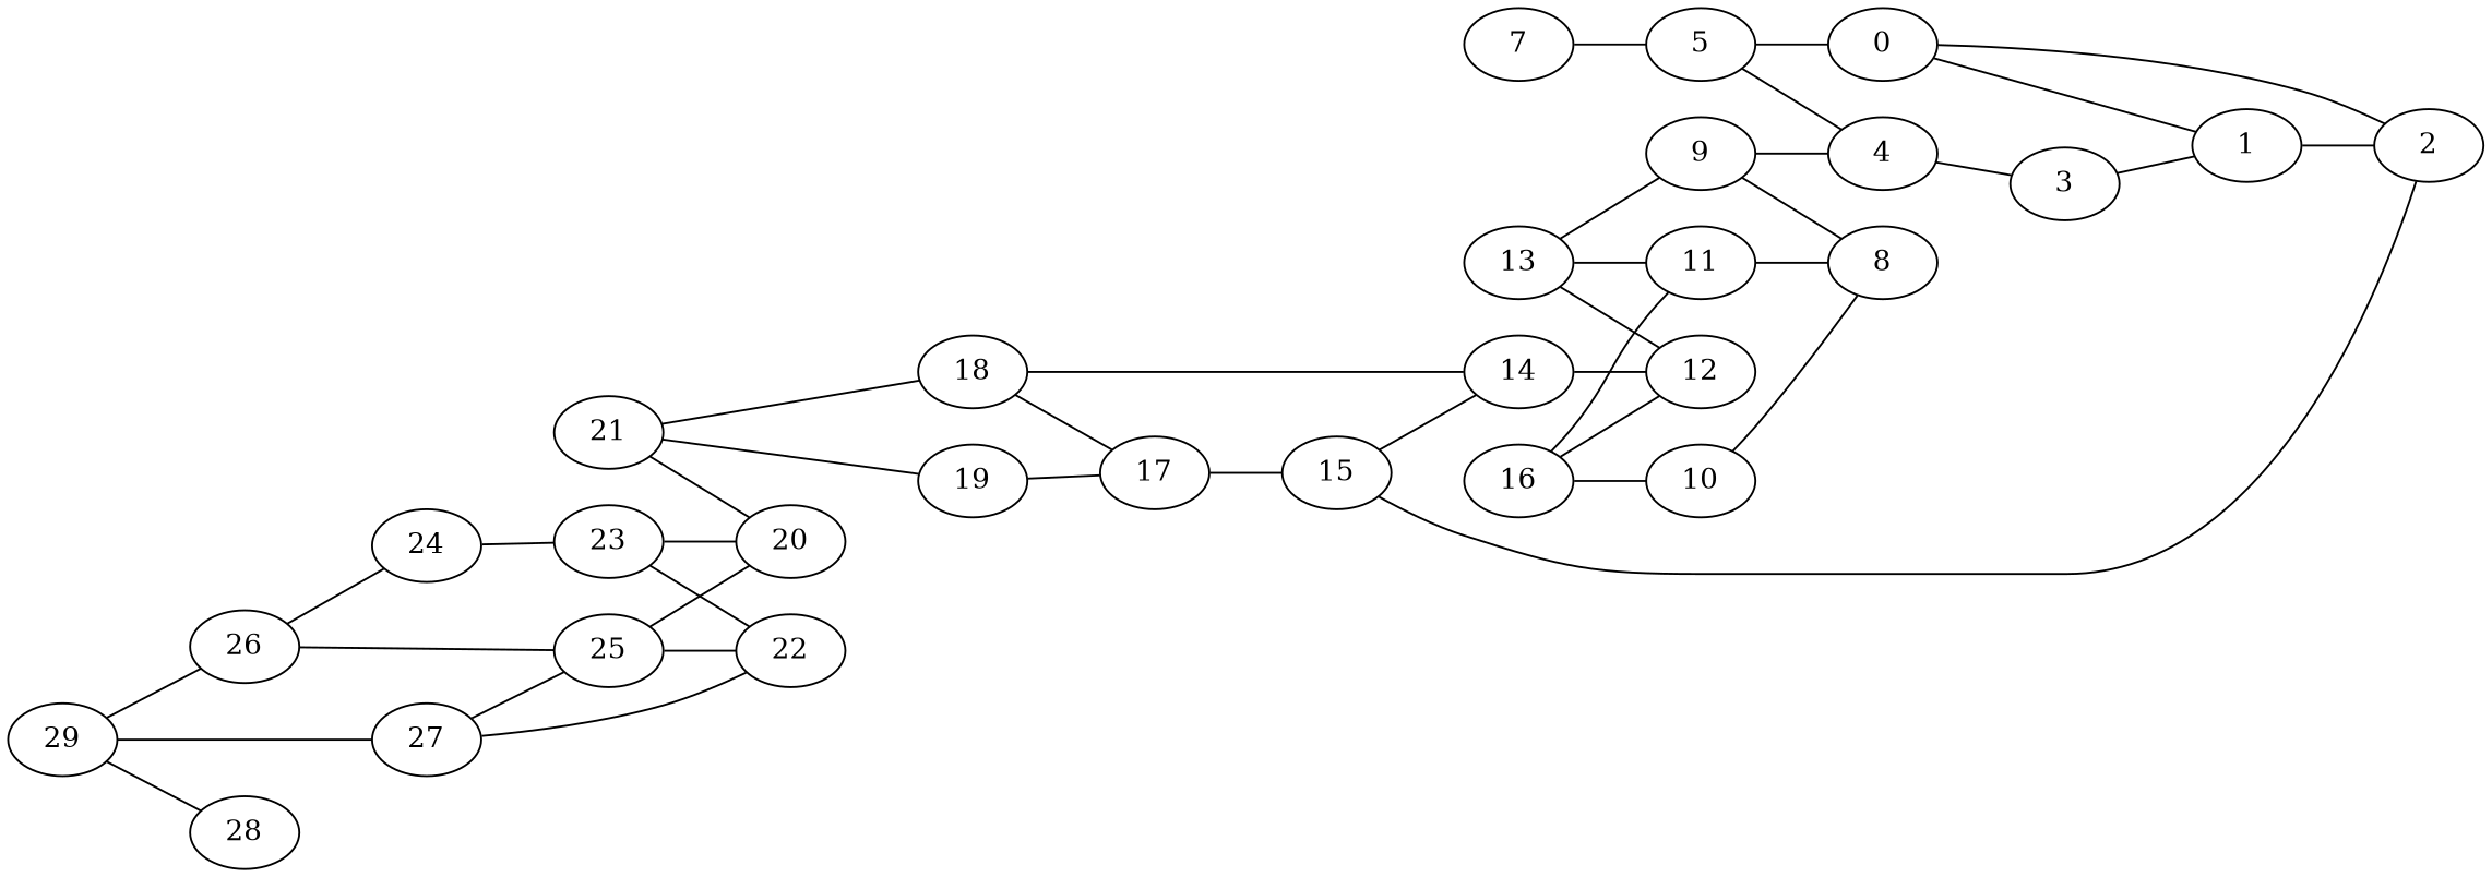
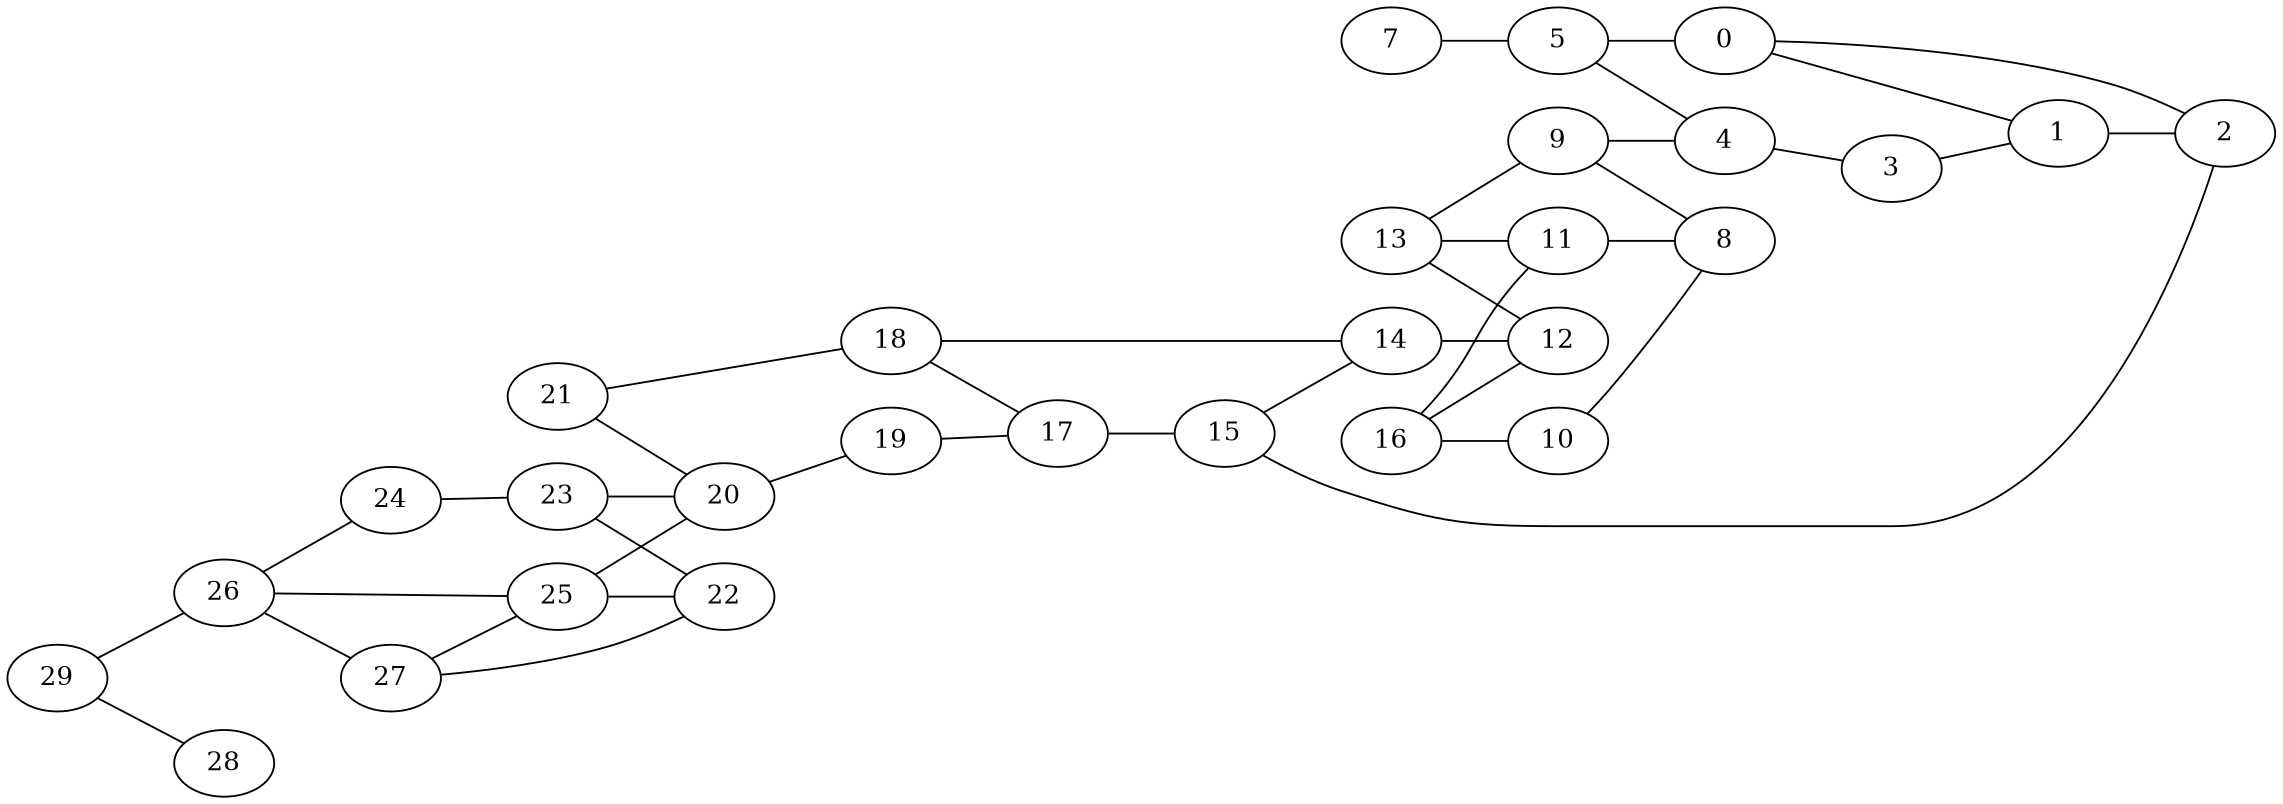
  graph {
    rankdir=LR
    n1 [label=0]
    n2 [label=1]
    n3 [label=2]
    n4 [label=3]
    n5 [label=4]
    n6 [label=5]
    n7 [label=7]
    n8 [label=8]
    n9 [label=9]
    n10 [label=10]
    n11 [label=11]
    n12 [label=12]
    n13 [label=13]
    n14 [label=14]
    n15 [label=15]
    n16 [label=16]
    n17 [label=17]
    n18 [label=18]
    n19 [label=19]
    n20 [label=20]
    n21 [label=21]
    n22 [label=22]
    n23 [label=23]
    n24 [label=24]
    n25 [label=25]
    n26 [label=26]
    n27 [label=27]
    n28 [label=28]
    n29 [label=29]
    n1 -- n2
    n1 -- n3
    n2 -- n3
    n4 -- n2
    n5 -- n4
    n6 -- n1
    n6 -- n5
    n7 -- n6
    n9 -- n5
    n9 -- n8
    n10 -- n8
    n11 -- n8
    n13 -- n9
    n13 -- n11
    n13 -- n12
    n14 -- n12
    n15 -- n3
    n15 -- n14
    n16 -- n10
    n16 -- n11
    n16 -- n12
    n17 -- n15
    n18 -- n14
    n18 -- n17
    n19 -- n17
    n21 -- n18
-   n21 -- n19
+   n20 -- n19
    n21 -- n20
    n23 -- n20
    n23 -- n22
    n24 -- n23
    n25 -- n20
    n25 -- n22
    n26 -- n24
    n26 -- n25
    n27 -- n22
    n27 -- n25
    n29 -- n26
-   n29 -- n27
+   n26 -- n27
    n29 -- n28
  }
